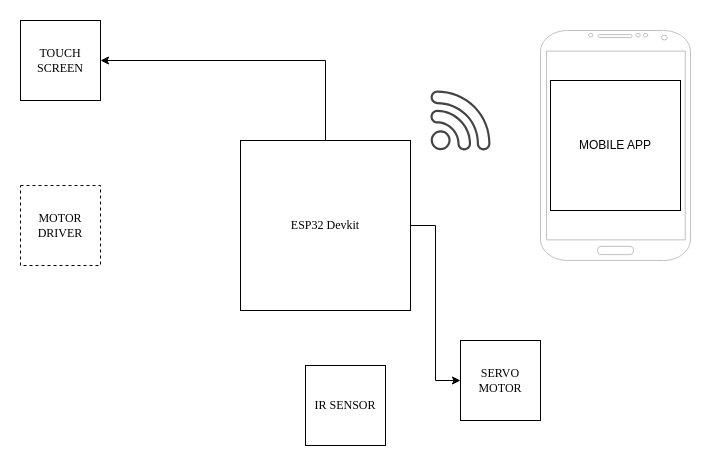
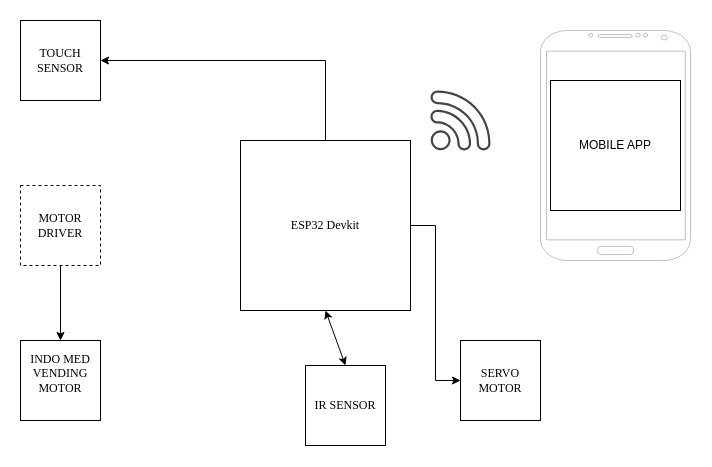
  <mxCell id="0" />
  <mxCell id="1" parent="0" />
  <mxCell id="2" style="edgeStyle=orthogonalEdgeStyle;rounded=0;orthogonalLoop=1;jettySize=auto;html=1;exitX=0.5;exitY=0;exitDx=0;exitDy=0;entryX=1;entryY=0.5;entryDx=0;entryDy=0;" parent="1" source="4" target="6" edge="1"><mxGeometry relative="1" as="geometry"><mxPoint x="310" y="60" as="targetPoint" /><Array as="points"><mxPoint x="325" y="60" /></Array></mxGeometry></mxCell>
  <mxCell id="3" style="edgeStyle=orthogonalEdgeStyle;rounded=0;orthogonalLoop=1;jettySize=auto;html=1;entryX=0;entryY=0.5;entryDx=0;entryDy=0;" parent="1" source="4" target="7" edge="1"><mxGeometry relative="1" as="geometry" /></mxCell>
  <mxCell id="4" value="&lt;font face=&quot;Times New Roman&quot;&gt;ESP32 Devkit&lt;/font&gt;" style="whiteSpace=wrap;html=1;aspect=fixed;" parent="1" vertex="1"><mxGeometry x="240" y="140" width="170" height="170" as="geometry" /></mxCell>
- <mxCell id="6" value="&lt;font face=&quot;Times New Roman&quot;&gt;TOUCH SCREEN&lt;/font&gt;" style="whiteSpace=wrap;html=1;aspect=fixed;" parent="1" vertex="1"><mxGeometry x="20" y="20" width="80" height="80" as="geometry" /></mxCell>
+ <mxCell id="5" value="&lt;font face=&quot;Times New Roman&quot;&gt;INDO MED VENDING MOTOR&lt;/font&gt;&lt;div&gt;&lt;font face=&quot;Times New Roman&quot;&gt;&lt;br&gt;&lt;/font&gt;&lt;/div&gt;" style="whiteSpace=wrap;html=1;aspect=fixed;" parent="1" vertex="1"><mxGeometry x="20" y="340" width="80" height="80" as="geometry" /></mxCell>
+ <mxCell id="6" value="&lt;font face=&quot;Times New Roman&quot;&gt;TOUCH SENSOR&lt;/font&gt;" style="whiteSpace=wrap;html=1;aspect=fixed;" parent="1" vertex="1"><mxGeometry x="20" y="20" width="80" height="80" as="geometry" /></mxCell>
  <mxCell id="7" value="&lt;font face=&quot;Times New Roman&quot;&gt;SERVO MOTOR&lt;/font&gt;" style="whiteSpace=wrap;html=1;aspect=fixed;" parent="1" vertex="1"><mxGeometry x="460" y="340" width="80" height="80" as="geometry" /></mxCell>
  <mxCell id="8" value="&lt;font face=&quot;Times New Roman&quot;&gt;IR SENSOR&lt;/font&gt;" style="whiteSpace=wrap;html=1;aspect=fixed;" parent="1" vertex="1"><mxGeometry x="305" y="365" width="80" height="80" as="geometry" /></mxCell>
+ <mxCell id="9" style="edgeStyle=orthogonalEdgeStyle;rounded=0;orthogonalLoop=1;jettySize=auto;html=1;exitX=0.5;exitY=1;exitDx=0;exitDy=0;entryX=0.5;entryY=0;entryDx=0;entryDy=0;" parent="1" source="10" target="5" edge="1"><mxGeometry relative="1" as="geometry" /></mxCell>
  <mxCell id="10" value="&lt;font face=&quot;Times New Roman&quot;&gt;MOTOR DRIVER&lt;/font&gt;" style="whiteSpace=wrap;html=1;aspect=fixed;dashed=1;" parent="1" vertex="1"><mxGeometry x="20" y="185" width="80" height="80" as="geometry" /></mxCell>
  <mxCell id="11" value="" style="sketch=0;pointerEvents=1;shadow=0;dashed=0;html=1;strokeColor=none;fillColor=#434445;aspect=fixed;labelPosition=center;verticalLabelPosition=bottom;verticalAlign=top;align=center;outlineConnect=0;shape=mxgraph.vvd.wi_fi;" parent="1" vertex="1"><mxGeometry x="430" y="90" width="60" height="60" as="geometry" /></mxCell>
  <mxCell id="12" value="" style="verticalLabelPosition=bottom;verticalAlign=top;html=1;shadow=0;dashed=0;strokeWidth=1;shape=mxgraph.android.phone2;strokeColor=#c0c0c0;" parent="1" vertex="1"><mxGeometry x="540" y="30" width="150" height="230" as="geometry" /></mxCell>
  <mxCell id="13" value="MOBILE APP" style="whiteSpace=wrap;html=1;aspect=fixed;" parent="1" vertex="1"><mxGeometry x="550" y="80" width="130" height="130" as="geometry" /></mxCell>
+ <mxCell id="14" value="" style="endArrow=classic;startArrow=classic;html=1;rounded=0;entryX=0.5;entryY=1;entryDx=0;entryDy=0;exitX=0.5;exitY=0;exitDx=0;exitDy=0;" parent="1" source="8" target="4" edge="1"><mxGeometry width="50" height="50" relative="1" as="geometry"><mxPoint x="290" y="370" as="sourcePoint" /><mxPoint x="340" y="320" as="targetPoint" /></mxGeometry></mxCell>
